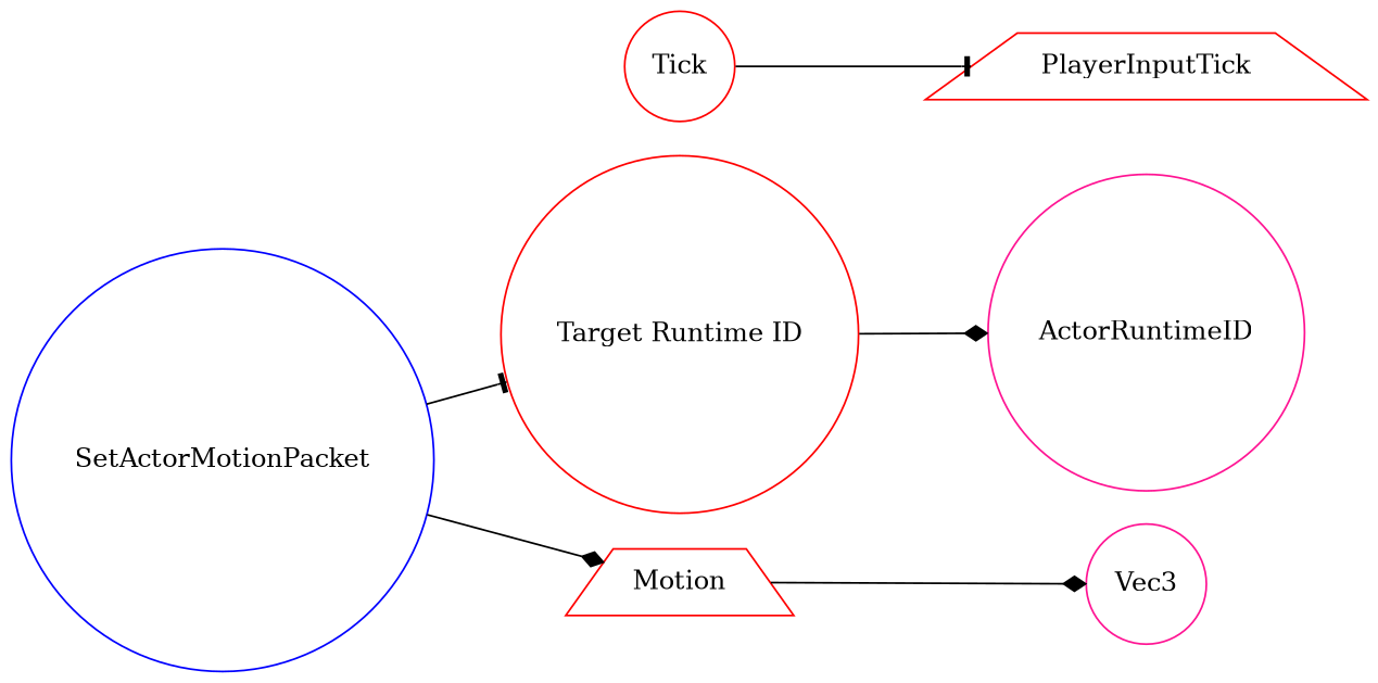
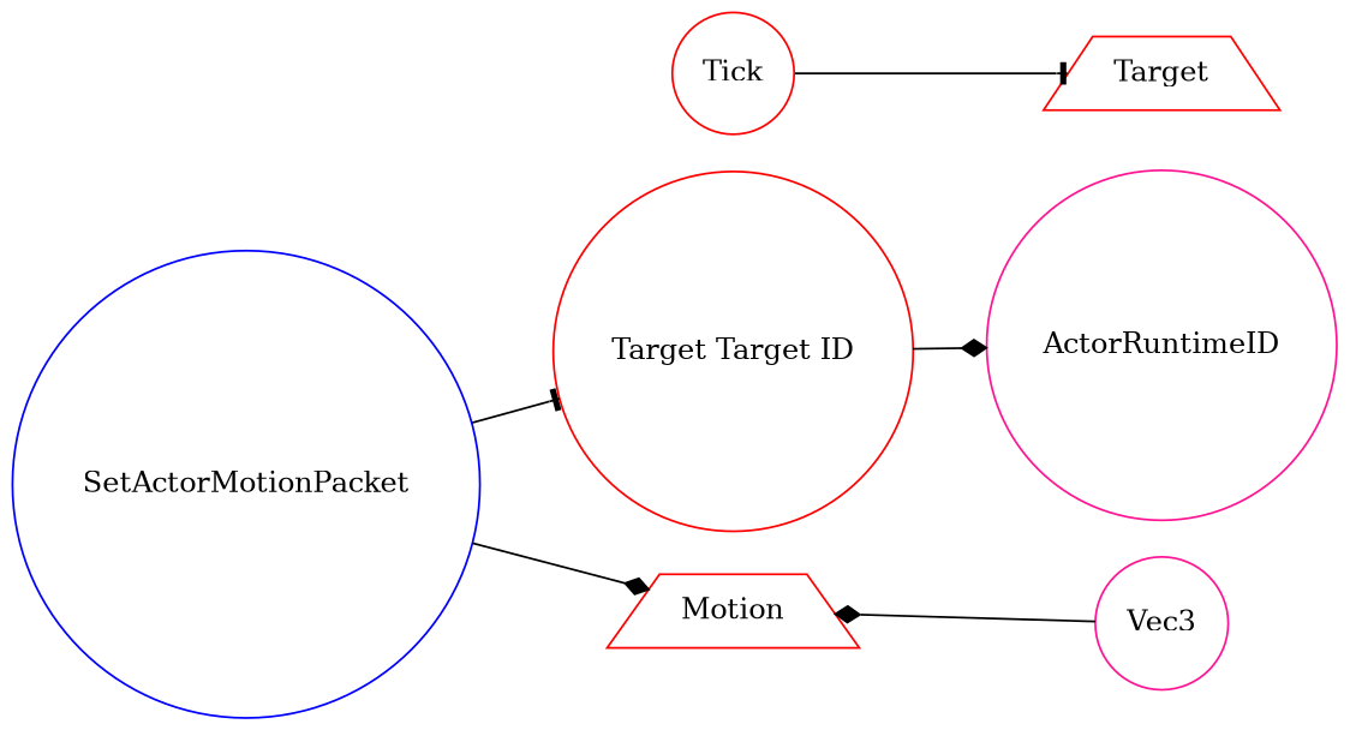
  digraph {
    rankdir=LR
    node [color=red shape=circle]
    edge [arrowhead=diamond]
    n1 [color=deeppink label=ActorRuntimeID]
    n2 [color=deeppink label=Vec3]
-   n3 [label=PlayerInputTick shape=trapezium]
+   n3 [label=Target shape=trapezium]
    n4 [color=blue label=SetActorMotionPacket]
-   n5 [label="Target Runtime ID"]
+   n5 [label="Target Target ID"]
    n6 [label=Motion shape=trapezium]
    n7 [label=Tick]
    subgraph sub_1 {
      rank=max
      n1
      n2
      n3
    }
    n4 -> n5 [arrowhead=tee]
    n4 -> n6
    n5 -> n1
-   n6 -> n2
+   n2 -> n6
    n7 -> n3 [arrowhead=tee]
  }
